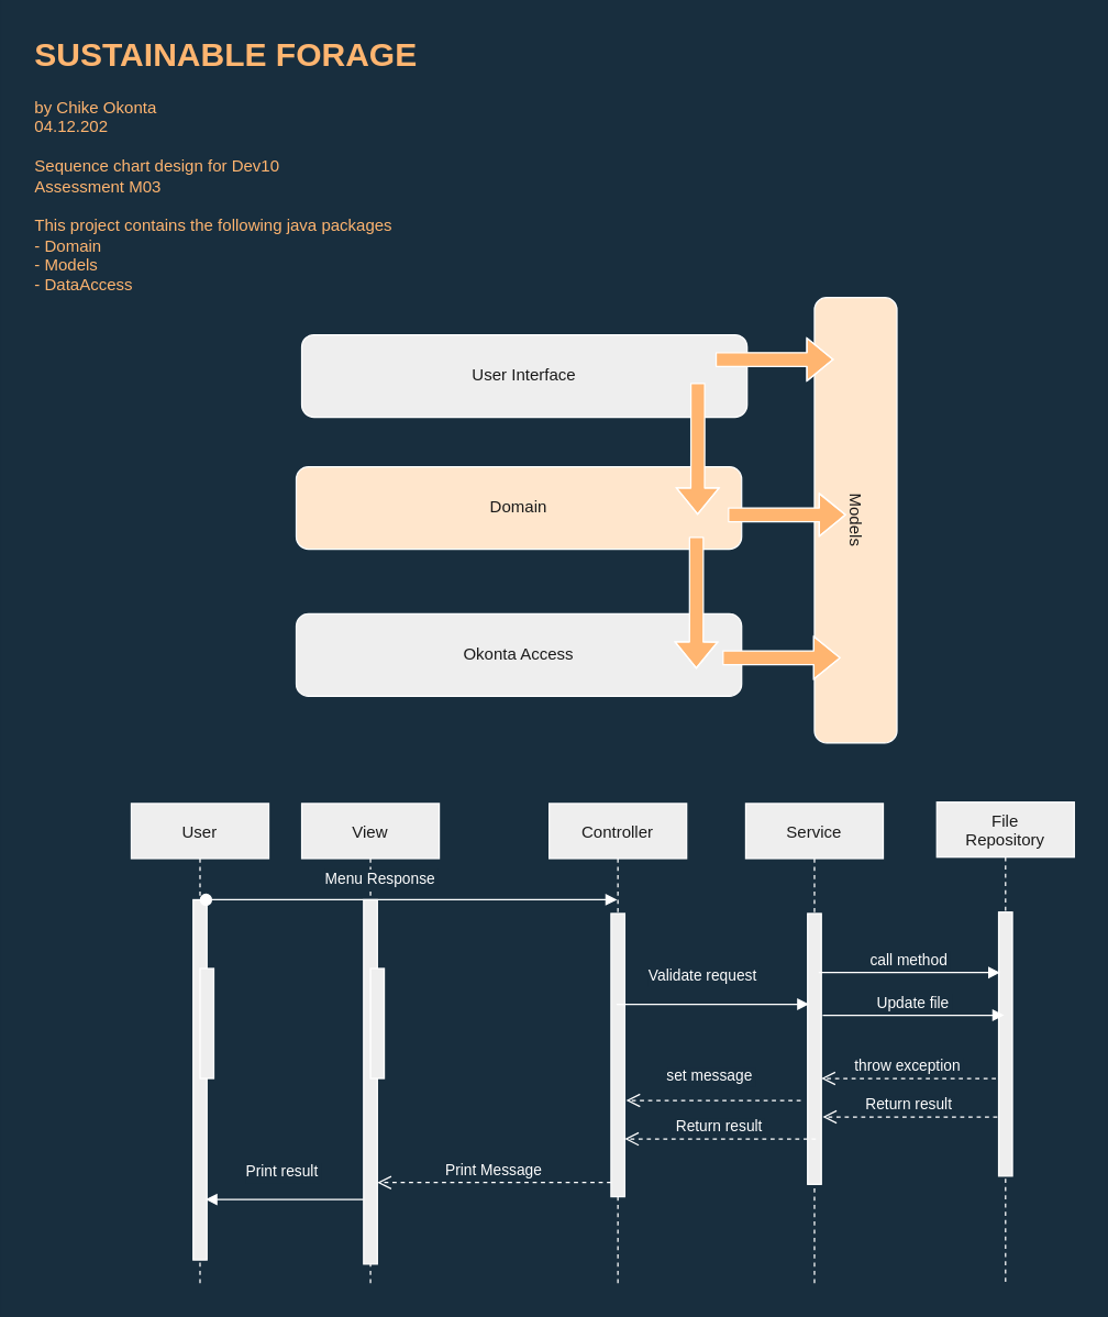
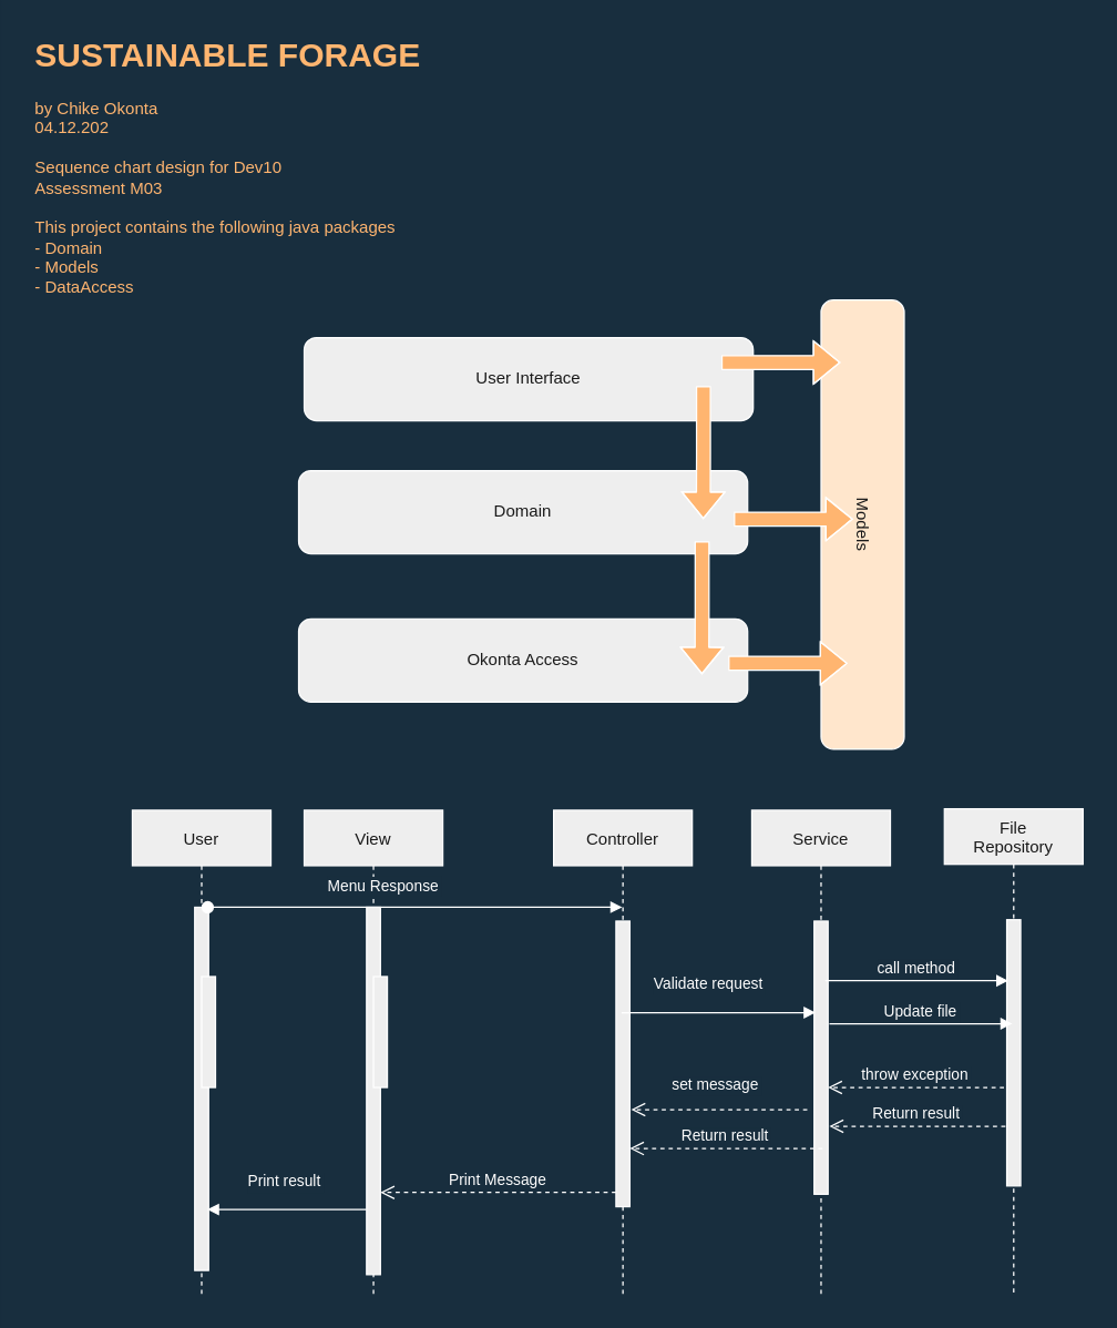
  <mxCell id="0" />
  <mxCell id="1" parent="0" />
  <mxCell id="2" value="View" style="shape=umlLifeline;perimeter=lifelinePerimeter;container=1;collapsible=0;recursiveResize=0;rounded=0;shadow=0;strokeWidth=1;fillColor=#EEEEEE;strokeColor=#FFFFFF;fontColor=#1A1A1A;" parent="1" vertex="1"><mxGeometry x="219" y="584" width="100" height="352" as="geometry" /></mxCell>
  <mxCell id="3" value="" style="points=[];perimeter=orthogonalPerimeter;rounded=0;shadow=0;strokeWidth=1;fillColor=#EEEEEE;strokeColor=#FFFFFF;fontColor=#1A1A1A;" parent="2" vertex="1"><mxGeometry x="45" y="70" width="10" height="265" as="geometry" /></mxCell>
  <mxCell id="4" value="" style="points=[];perimeter=orthogonalPerimeter;rounded=0;shadow=0;strokeWidth=1;fillColor=#EEEEEE;strokeColor=#FFFFFF;fontColor=#1A1A1A;" parent="2" vertex="1"><mxGeometry x="50" y="120" width="10" height="80" as="geometry" /></mxCell>
  <mxCell id="5" value="Controller" style="shape=umlLifeline;perimeter=lifelinePerimeter;container=1;collapsible=0;recursiveResize=0;rounded=0;shadow=0;strokeWidth=1;fillColor=#EEEEEE;strokeColor=#FFFFFF;fontColor=#1A1A1A;" parent="1" vertex="1"><mxGeometry x="399" y="584" width="100" height="352" as="geometry" /></mxCell>
  <mxCell id="6" value="" style="points=[];perimeter=orthogonalPerimeter;rounded=0;shadow=0;strokeWidth=1;fillColor=#EEEEEE;strokeColor=#FFFFFF;fontColor=#1A1A1A;" parent="5" vertex="1"><mxGeometry x="45" y="80" width="10" height="206" as="geometry" /></mxCell>
  <mxCell id="7" value="Print Message" style="verticalAlign=bottom;endArrow=open;dashed=1;endSize=8;exitX=0;exitY=0.95;shadow=0;strokeWidth=1;labelBackgroundColor=#182E3E;strokeColor=#FFFFFF;fontColor=#FFFFFF;" parent="1" source="6" target="3" edge="1"><mxGeometry relative="1" as="geometry"><mxPoint x="374" y="740" as="targetPoint" /></mxGeometry></mxCell>
  <mxCell id="8" value="User Interface" style="rounded=1;whiteSpace=wrap;html=1;sketch=0;strokeColor=#FFFFFF;fillColor=#EEEEEE;fontColor=#1A1A1A;" parent="1" vertex="1"><mxGeometry x="219" y="243" width="324" height="60" as="geometry" /></mxCell>
  <mxCell id="9" value="Okonta Access" style="rounded=1;whiteSpace=wrap;html=1;sketch=0;strokeColor=#FFFFFF;fillColor=#EEEEEE;fontColor=#1A1A1A;" parent="1" vertex="1"><mxGeometry x="215" y="446" width="324" height="60" as="geometry" /></mxCell>
- <mxCell id="10" value="Domain" style="rounded=1;whiteSpace=wrap;html=1;sketch=0;strokeColor=#FFFFFF;fillColor=#ffe6cc;fontColor=#1A1A1A;" parent="1" vertex="1"><mxGeometry x="215" y="339" width="324" height="60" as="geometry" /></mxCell>
+ <mxCell id="10" value="Domain" style="rounded=1;whiteSpace=wrap;html=1;sketch=0;strokeColor=#FFFFFF;fillColor=#EEEEEE;fontColor=#1A1A1A;" parent="1" vertex="1"><mxGeometry x="215" y="339" width="324" height="60" as="geometry" /></mxCell>
  <mxCell id="11" value="Models" style="rounded=1;whiteSpace=wrap;html=1;sketch=0;strokeColor=#FFFFFF;fillColor=#ffe6cc;fontColor=#1A1A1A;rotation=90;" parent="1" vertex="1"><mxGeometry x="460" y="348" width="324" height="60" as="geometry" /></mxCell>
  <mxCell id="12" value="" style="shape=flexArrow;endArrow=classic;html=1;strokeColor=#FFFFFF;fontColor=#FFFFFF;entryX=0.728;entryY=0.633;entryDx=0;entryDy=0;entryPerimeter=0;fillColor=#FFB570;" parent="1" edge="1"><mxGeometry width="50" height="50" relative="1" as="geometry"><mxPoint x="506.13" y="390" as="sourcePoint" /><mxPoint x="506.002" y="485.98" as="targetPoint" /><Array as="points"><mxPoint x="506.13" y="423" /><mxPoint x="506.13" y="440" /></Array></mxGeometry></mxCell>
  <mxCell id="13" value="" style="shape=flexArrow;endArrow=classic;html=1;strokeColor=#FFFFFF;fontColor=#FFFFFF;entryX=0.728;entryY=0.633;entryDx=0;entryDy=0;entryPerimeter=0;fillColor=#FFB570;" parent="1" edge="1"><mxGeometry width="50" height="50" relative="1" as="geometry"><mxPoint x="507.13" y="278" as="sourcePoint" /><mxPoint x="507.002" y="373.98" as="targetPoint" /><Array as="points"><mxPoint x="507.13" y="311" /><mxPoint x="507.13" y="328" /></Array></mxGeometry></mxCell>
  <mxCell id="14" value="" style="shape=flexArrow;endArrow=classic;html=1;strokeColor=#FFFFFF;fontColor=#FFFFFF;fillColor=#FFB570;" parent="1" edge="1"><mxGeometry width="50" height="50" relative="1" as="geometry"><mxPoint x="520" y="261" as="sourcePoint" /><mxPoint x="606" y="261" as="targetPoint" /><Array as="points"><mxPoint x="520.13" y="261" /><mxPoint x="539" y="261" /></Array></mxGeometry></mxCell>
  <mxCell id="15" value="" style="shape=flexArrow;endArrow=classic;html=1;strokeColor=#FFFFFF;fontColor=#FFFFFF;fillColor=#FFB570;" parent="1" edge="1"><mxGeometry width="50" height="50" relative="1" as="geometry"><mxPoint x="529" y="374" as="sourcePoint" /><mxPoint x="615" y="374" as="targetPoint" /><Array as="points"><mxPoint x="529.13" y="374" /><mxPoint x="548" y="374" /></Array></mxGeometry></mxCell>
  <mxCell id="16" value="" style="shape=flexArrow;endArrow=classic;html=1;strokeColor=#FFFFFF;fontColor=#FFFFFF;fillColor=#FFB570;" parent="1" edge="1"><mxGeometry width="50" height="50" relative="1" as="geometry"><mxPoint x="525" y="478" as="sourcePoint" /><mxPoint x="611" y="478" as="targetPoint" /><Array as="points"><mxPoint x="525.13" y="478" /><mxPoint x="544" y="478" /></Array></mxGeometry></mxCell>
  <mxCell id="17" value="&lt;h1&gt;&lt;font color=&quot;#ffb570&quot;&gt;SUSTAINABLE FORAGE&lt;/font&gt;&lt;/h1&gt;&lt;div&gt;&lt;font color=&quot;#ffb570&quot;&gt;by Chike Okonta&lt;/font&gt;&lt;/div&gt;&lt;div&gt;&lt;font color=&quot;#ffb570&quot;&gt;04.12.202&lt;/font&gt;&lt;/div&gt;&lt;div&gt;&lt;font color=&quot;#ffb570&quot;&gt;&lt;br&gt;&lt;/font&gt;&lt;/div&gt;&lt;div&gt;&lt;font color=&quot;#ffb570&quot;&gt;Sequence chart design for Dev10&lt;/font&gt;&lt;/div&gt;&lt;div&gt;&lt;font color=&quot;#ffb570&quot;&gt;Assessment M03&lt;/font&gt;&lt;/div&gt;&lt;div&gt;&lt;font color=&quot;#ffb570&quot;&gt;&lt;br&gt;&lt;/font&gt;&lt;/div&gt;&lt;div&gt;&lt;font color=&quot;#ffb570&quot;&gt;This project contains the following java packages&lt;/font&gt;&lt;/div&gt;&lt;div&gt;&lt;font color=&quot;#ffb570&quot;&gt;- Domain&lt;/font&gt;&lt;/div&gt;&lt;div&gt;&lt;font color=&quot;#ffb570&quot;&gt;- Models&lt;/font&gt;&lt;/div&gt;&lt;div&gt;&lt;font color=&quot;#ffb570&quot;&gt;- DataAccess&lt;/font&gt;&lt;/div&gt;" style="text;html=1;strokeColor=none;fillColor=none;spacing=5;spacingTop=-20;whiteSpace=wrap;overflow=hidden;rounded=0;sketch=0;fontColor=#393C56;" parent="1" vertex="1"><mxGeometry x="20" y="20" width="325" height="240" as="geometry" /></mxCell>
  <mxCell id="18" value="User" style="shape=umlLifeline;perimeter=lifelinePerimeter;container=1;collapsible=0;recursiveResize=0;rounded=0;shadow=0;strokeWidth=1;fillColor=#EEEEEE;strokeColor=#FFFFFF;fontColor=#1A1A1A;" parent="1" vertex="1"><mxGeometry x="95" y="584" width="100" height="350" as="geometry" /></mxCell>
  <mxCell id="19" value="" style="points=[];perimeter=orthogonalPerimeter;rounded=0;shadow=0;strokeWidth=1;fillColor=#EEEEEE;strokeColor=#FFFFFF;fontColor=#1A1A1A;" parent="18" vertex="1"><mxGeometry x="45" y="70" width="10" height="262" as="geometry" /></mxCell>
  <mxCell id="20" value="" style="points=[];perimeter=orthogonalPerimeter;rounded=0;shadow=0;strokeWidth=1;fillColor=#EEEEEE;strokeColor=#FFFFFF;fontColor=#1A1A1A;" parent="18" vertex="1"><mxGeometry x="50" y="120" width="10" height="80" as="geometry" /></mxCell>
  <mxCell id="21" value="Menu Response" style="verticalAlign=bottom;startArrow=oval;endArrow=block;startSize=8;shadow=0;strokeWidth=1;labelBackgroundColor=#182E3E;strokeColor=#FFFFFF;fontColor=#FFFFFF;exitX=1.033;exitY=0.021;exitDx=0;exitDy=0;exitPerimeter=0;" parent="1" target="5" edge="1"><mxGeometry x="-0.151" y="6" relative="1" as="geometry"><mxPoint x="149.33" y="653.99" as="sourcePoint" /><mxPoint x="264" y="654" as="targetPoint" /><mxPoint as="offset" /></mxGeometry></mxCell>
  <mxCell id="22" value="Service" style="shape=umlLifeline;perimeter=lifelinePerimeter;container=1;collapsible=0;recursiveResize=0;rounded=0;shadow=0;strokeWidth=1;fillColor=#EEEEEE;strokeColor=#FFFFFF;fontColor=#1A1A1A;" parent="1" vertex="1"><mxGeometry x="542" y="584" width="100" height="351" as="geometry" /></mxCell>
  <mxCell id="23" value="" style="points=[];perimeter=orthogonalPerimeter;rounded=0;shadow=0;strokeWidth=1;fillColor=#EEEEEE;strokeColor=#FFFFFF;fontColor=#1A1A1A;" parent="22" vertex="1"><mxGeometry x="45" y="80" width="10" height="197" as="geometry" /></mxCell>
  <mxCell id="24" value="File &#10;Repository" style="shape=umlLifeline;perimeter=lifelinePerimeter;container=1;collapsible=0;recursiveResize=0;rounded=0;shadow=0;strokeWidth=1;fillColor=#EEEEEE;strokeColor=#FFFFFF;fontColor=#1A1A1A;" parent="1" vertex="1"><mxGeometry x="681" y="583" width="100" height="351" as="geometry" /></mxCell>
  <mxCell id="25" value="" style="points=[];perimeter=orthogonalPerimeter;rounded=0;shadow=0;strokeWidth=1;fillColor=#EEEEEE;strokeColor=#FFFFFF;fontColor=#1A1A1A;" parent="24" vertex="1"><mxGeometry x="45" y="80" width="10" height="192" as="geometry" /></mxCell>
  <mxCell id="26" value="call method" style="verticalAlign=bottom;endArrow=block;shadow=0;strokeWidth=1;labelBackgroundColor=#182E3E;strokeColor=#FFFFFF;fontColor=#FFFFFF;" parent="1" edge="1"><mxGeometry relative="1" as="geometry"><mxPoint x="595" y="707" as="sourcePoint" /><mxPoint x="727" y="707" as="targetPoint" /></mxGeometry></mxCell>
  <mxCell id="27" value="throw exception" style="verticalAlign=bottom;endArrow=open;dashed=1;endSize=8;shadow=0;strokeWidth=1;labelBackgroundColor=#182E3E;strokeColor=#FFFFFF;fontColor=#FFFFFF;" parent="1" edge="1"><mxGeometry relative="1" as="geometry"><mxPoint x="597" y="784" as="targetPoint" /><mxPoint x="724" y="784" as="sourcePoint" /></mxGeometry></mxCell>
  <mxCell id="28" value="Update file" style="verticalAlign=bottom;endArrow=block;shadow=0;strokeWidth=1;labelBackgroundColor=#182E3E;strokeColor=#FFFFFF;fontColor=#FFFFFF;" parent="1" edge="1"><mxGeometry relative="1" as="geometry"><mxPoint x="598" y="738" as="sourcePoint" /><mxPoint x="730" y="738" as="targetPoint" /></mxGeometry></mxCell>
  <mxCell id="29" value="Return result" style="verticalAlign=bottom;endArrow=open;dashed=1;endSize=8;shadow=0;strokeWidth=1;labelBackgroundColor=#182E3E;strokeColor=#FFFFFF;fontColor=#FFFFFF;" parent="1" edge="1"><mxGeometry relative="1" as="geometry"><mxPoint x="598" y="812" as="targetPoint" /><mxPoint x="725" y="812" as="sourcePoint" /></mxGeometry></mxCell>
  <mxCell id="30" value="Validate request" style="verticalAlign=bottom;endArrow=block;shadow=0;strokeWidth=1;labelBackgroundColor=#182E3E;strokeColor=#FFFFFF;fontColor=#FFFFFF;" parent="1" edge="1"><mxGeometry x="-0.1" y="12" relative="1" as="geometry"><mxPoint x="448" y="730" as="sourcePoint" /><mxPoint x="588" y="730" as="targetPoint" /><mxPoint as="offset" /></mxGeometry></mxCell>
  <mxCell id="31" value="Return result" style="verticalAlign=bottom;endArrow=open;dashed=1;endSize=8;shadow=0;strokeWidth=1;labelBackgroundColor=#182E3E;strokeColor=#FFFFFF;fontColor=#FFFFFF;" parent="1" target="6" edge="1"><mxGeometry relative="1" as="geometry"><mxPoint x="466" y="828" as="targetPoint" /><mxPoint x="593" y="828" as="sourcePoint" /></mxGeometry></mxCell>
  <mxCell id="32" value="Print result" style="verticalAlign=bottom;endArrow=block;shadow=0;strokeWidth=1;labelBackgroundColor=#182E3E;strokeColor=#FFFFFF;fontColor=#FFFFFF;" parent="1" edge="1"><mxGeometry x="0.033" y="-11" relative="1" as="geometry"><mxPoint x="264" y="872" as="sourcePoint" /><mxPoint x="149" y="872" as="targetPoint" /><mxPoint as="offset" /></mxGeometry></mxCell>
  <mxCell id="33" value="set message" style="verticalAlign=bottom;endArrow=open;dashed=1;endSize=8;shadow=0;strokeWidth=1;labelBackgroundColor=#182E3E;strokeColor=#FFFFFF;fontColor=#FFFFFF;" parent="1" edge="1"><mxGeometry x="0.039" y="-9" relative="1" as="geometry"><mxPoint x="455" y="800" as="targetPoint" /><mxPoint x="582" y="800" as="sourcePoint" /><mxPoint as="offset" /></mxGeometry></mxCell>
